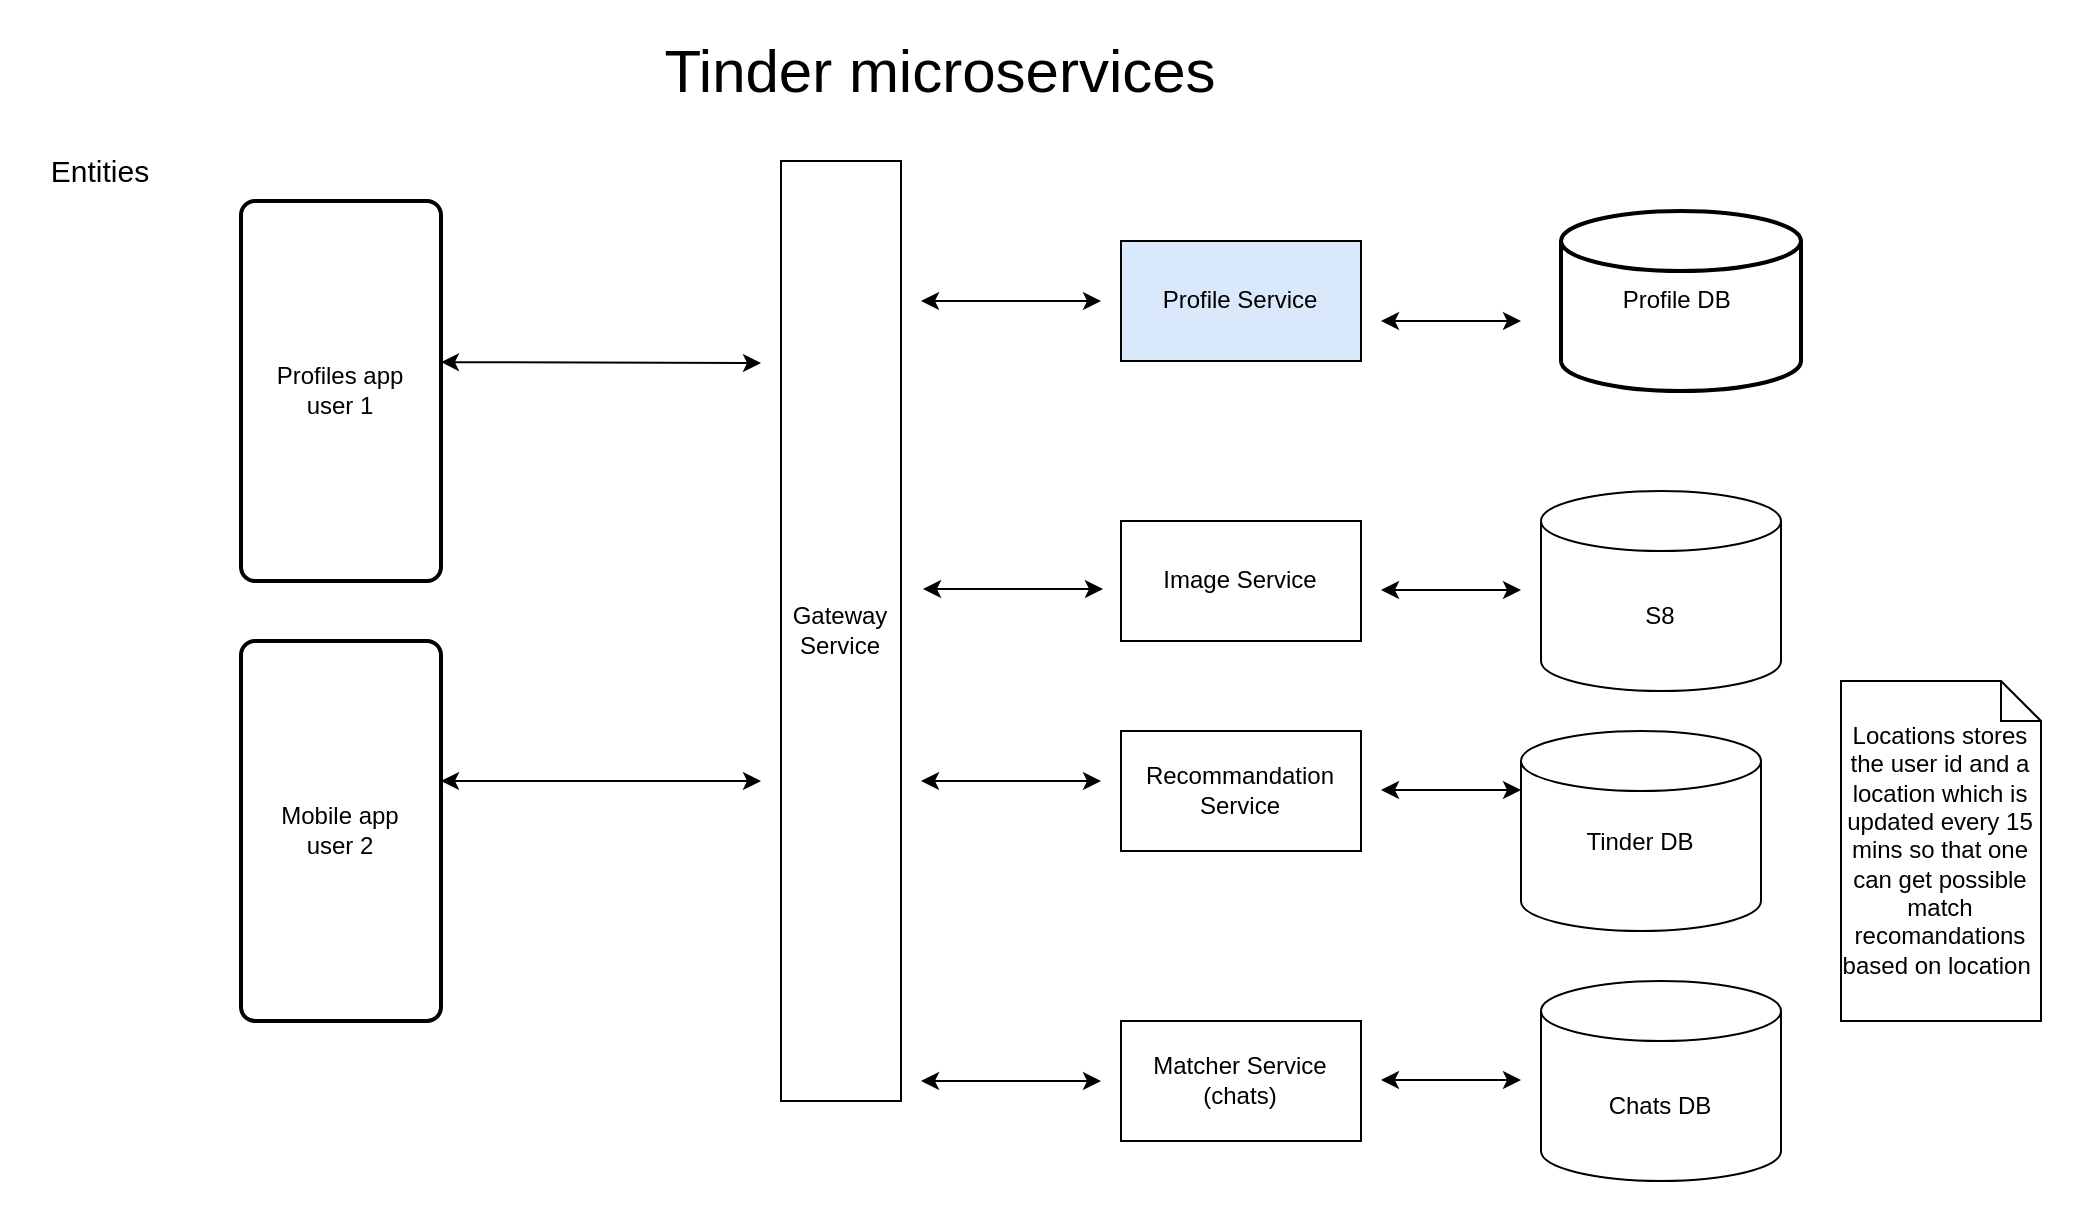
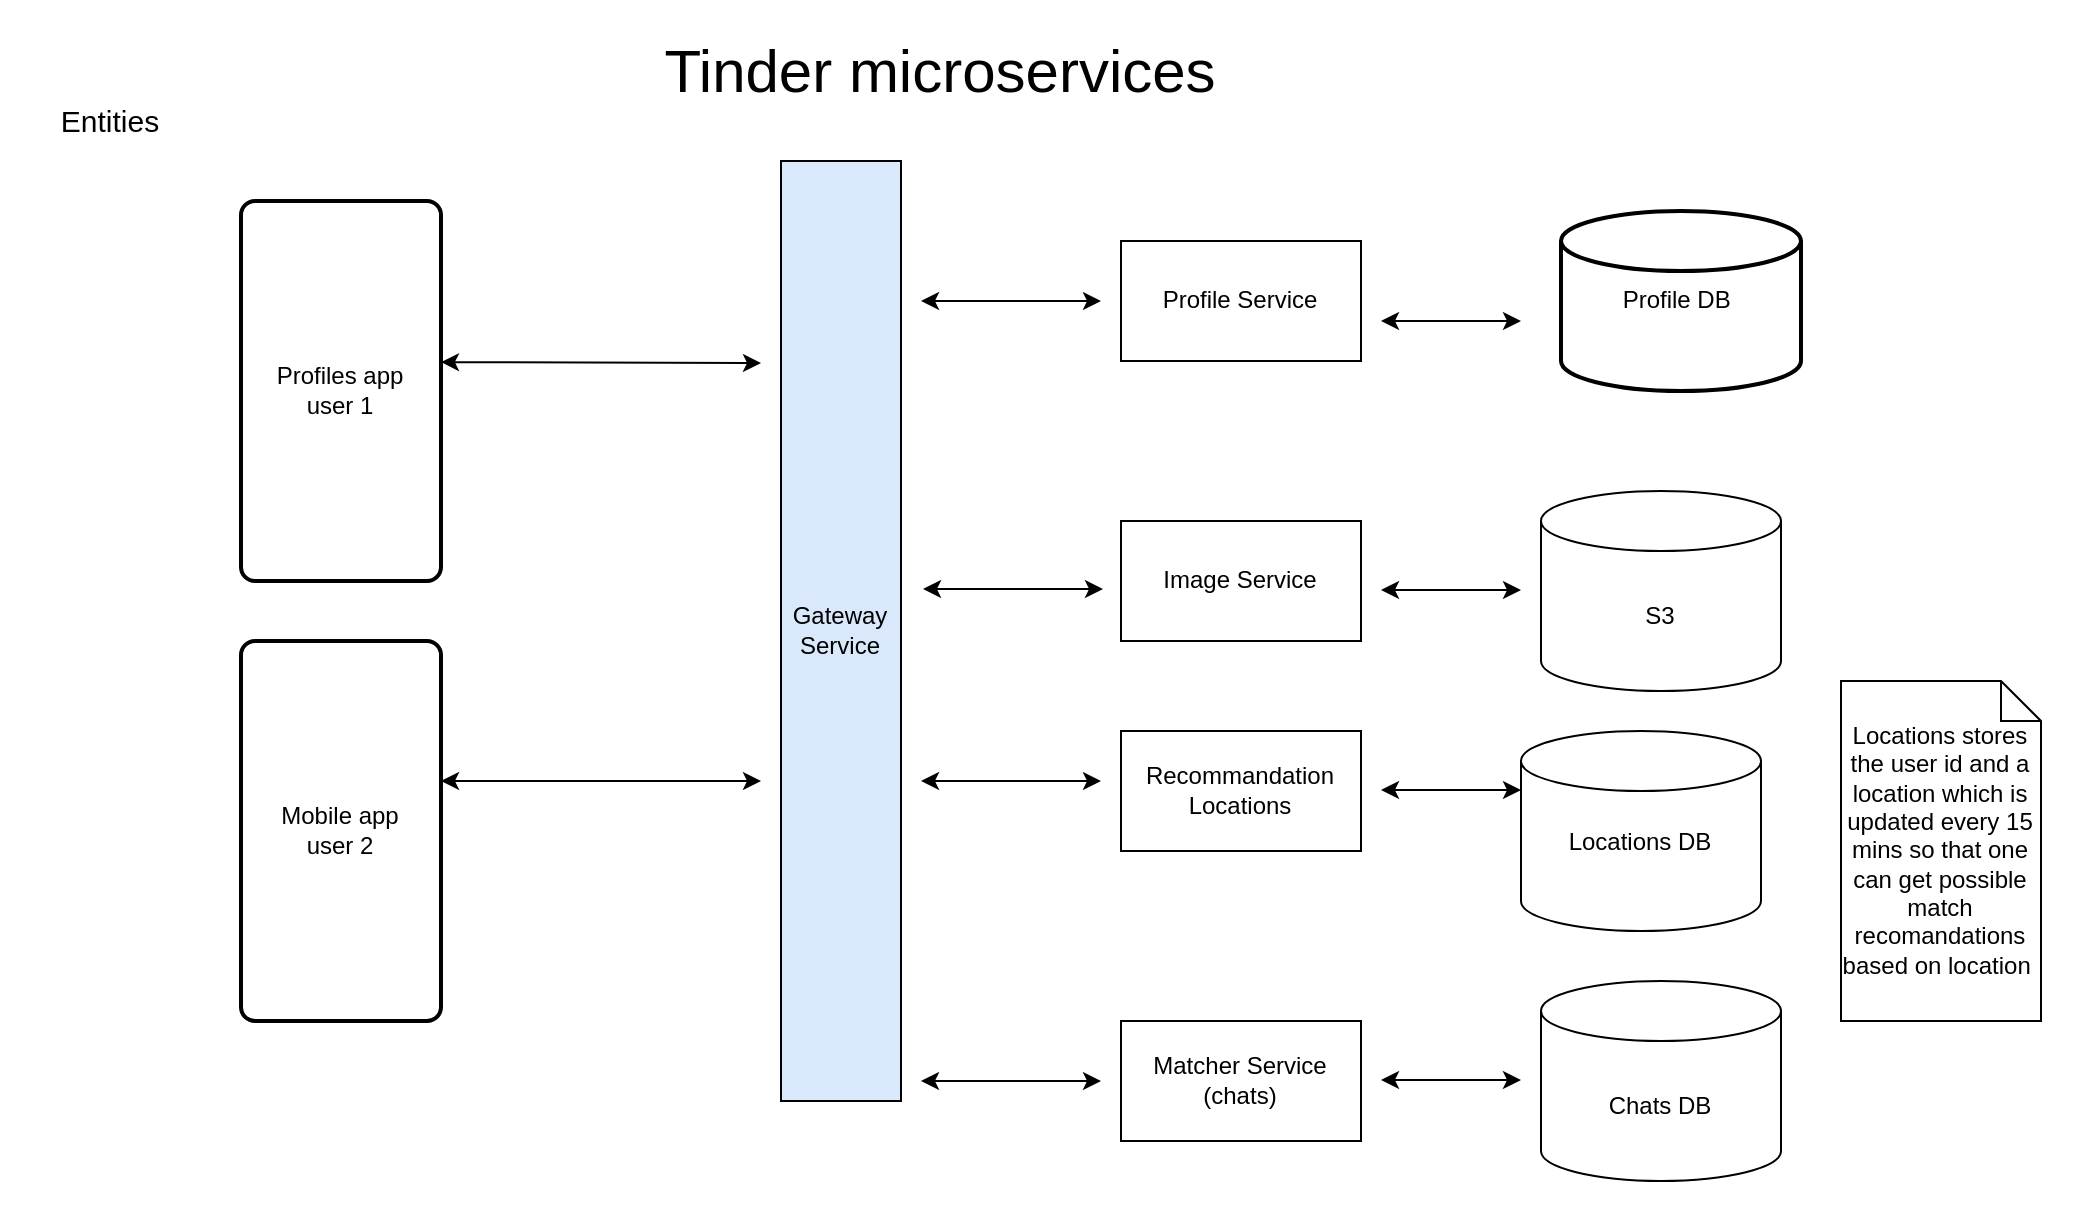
  <mxCell id="0" />
  <mxCell id="1" parent="0" />
  <mxCell id="2" value="Tinder microservices" style="text;html=1;align=center;verticalAlign=middle;whiteSpace=wrap;rounded=0;fontSize=30;" vertex="1" parent="1"><mxGeometry x="290" y="20" width="360" height="30" as="geometry" /></mxCell>
- <mxCell id="3" value="&lt;font style=&quot;font-size: 15px;&quot;&gt;Entities&lt;/font&gt;" style="text;html=1;align=center;verticalAlign=middle;whiteSpace=wrap;rounded=0;" vertex="1" parent="1"><mxGeometry x="20" y="70" width="60" height="30" as="geometry" /></mxCell>
+ <mxCell id="3" value="&lt;font style=&quot;font-size: 15px;&quot;&gt;Entities&lt;/font&gt;" style="text;html=1;align=center;verticalAlign=middle;whiteSpace=wrap;rounded=0;" vertex="1" parent="1"><mxGeometry x="25" y="45" width="60" height="30" as="geometry" /></mxCell>
  <mxCell id="4" value="Profiles app&lt;div&gt;user 1&lt;/div&gt;" style="rounded=1;whiteSpace=wrap;html=1;absoluteArcSize=1;arcSize=14;strokeWidth=2;" vertex="1" parent="1"><mxGeometry x="120" y="100" width="100" height="190" as="geometry" /></mxCell>
  <mxCell id="5" value="Profile DB&amp;nbsp;" style="strokeWidth=2;html=1;shape=mxgraph.flowchart.database;whiteSpace=wrap;" vertex="1" parent="1"><mxGeometry x="780" y="105" width="120" height="90" as="geometry" /></mxCell>
- <mxCell id="6" value="Gateway Service" style="rounded=0;whiteSpace=wrap;html=1;" vertex="1" parent="1"><mxGeometry x="390" y="80" width="60" height="470" as="geometry" /></mxCell>
+ <mxCell id="6" value="Gateway Service" style="rounded=0;whiteSpace=wrap;html=1;fillColor=#dae8fc;" vertex="1" parent="1"><mxGeometry x="390" y="80" width="60" height="470" as="geometry" /></mxCell>
  <mxCell id="7" value="" style="endArrow=classic;startArrow=classic;html=1;rounded=0;exitX=1;exitY=0.424;exitDx=0;exitDy=0;exitPerimeter=0;" edge="1" parent="1" source="4"><mxGeometry width="50" height="50" relative="1" as="geometry"><mxPoint x="270" y="200" as="sourcePoint" /><mxPoint x="380" y="181" as="targetPoint" /></mxGeometry></mxCell>
- <mxCell id="8" value="Profile Service" style="rounded=0;whiteSpace=wrap;html=1;fillColor=#dae8fc;" vertex="1" parent="1"><mxGeometry x="560" y="120" width="120" height="60" as="geometry" /></mxCell>
+ <mxCell id="8" value="Profile Service" style="rounded=0;whiteSpace=wrap;html=1;" vertex="1" parent="1"><mxGeometry x="560" y="120" width="120" height="60" as="geometry" /></mxCell>
  <mxCell id="9" value="Image Service" style="rounded=0;whiteSpace=wrap;html=1;" vertex="1" parent="1"><mxGeometry x="560" y="260" width="120" height="60" as="geometry" /></mxCell>
- <mxCell id="10" value="S8" style="shape=cylinder3;whiteSpace=wrap;html=1;boundedLbl=1;backgroundOutline=1;size=15;" vertex="1" parent="1"><mxGeometry x="770" y="245" width="120" height="100" as="geometry" /></mxCell>
+ <mxCell id="10" value="S3" style="shape=cylinder3;whiteSpace=wrap;html=1;boundedLbl=1;backgroundOutline=1;size=15;" vertex="1" parent="1"><mxGeometry x="770" y="245" width="120" height="100" as="geometry" /></mxCell>
  <mxCell id="11" value="" style="endArrow=classic;startArrow=classic;html=1;rounded=0;" edge="1" parent="1"><mxGeometry width="50" height="50" relative="1" as="geometry"><mxPoint x="461" y="294" as="sourcePoint" /><mxPoint x="551" y="294" as="targetPoint" /></mxGeometry></mxCell>
  <mxCell id="12" value="" style="endArrow=classic;startArrow=classic;html=1;rounded=0;" edge="1" parent="1"><mxGeometry width="50" height="50" relative="1" as="geometry"><mxPoint x="690" y="294.5" as="sourcePoint" /><mxPoint x="760" y="294.5" as="targetPoint" /></mxGeometry></mxCell>
  <mxCell id="13" value="Mobile app&lt;div&gt;user 2&lt;/div&gt;" style="rounded=1;whiteSpace=wrap;html=1;absoluteArcSize=1;arcSize=14;strokeWidth=2;" vertex="1" parent="1"><mxGeometry x="120" y="320" width="100" height="190" as="geometry" /></mxCell>
  <mxCell id="14" value="" style="endArrow=classic;startArrow=classic;html=1;rounded=0;exitX=1;exitY=0.424;exitDx=0;exitDy=0;exitPerimeter=0;" edge="1" parent="1"><mxGeometry width="50" height="50" relative="1" as="geometry"><mxPoint x="220" y="390" as="sourcePoint" /><mxPoint x="380" y="390" as="targetPoint" /></mxGeometry></mxCell>
  <mxCell id="15" value="Matcher Service&lt;div&gt;(chats)&lt;/div&gt;" style="rounded=0;whiteSpace=wrap;html=1;" vertex="1" parent="1"><mxGeometry x="560" y="510" width="120" height="60" as="geometry" /></mxCell>
  <mxCell id="16" value="Chats DB" style="shape=cylinder3;whiteSpace=wrap;html=1;boundedLbl=1;backgroundOutline=1;size=15;" vertex="1" parent="1"><mxGeometry x="770" y="490" width="120" height="100" as="geometry" /></mxCell>
  <mxCell id="17" value="" style="endArrow=classic;startArrow=classic;html=1;rounded=0;" edge="1" parent="1"><mxGeometry width="50" height="50" relative="1" as="geometry"><mxPoint x="690" y="539.5" as="sourcePoint" /><mxPoint x="760" y="539.5" as="targetPoint" /></mxGeometry></mxCell>
  <mxCell id="18" value="" style="endArrow=classic;startArrow=classic;html=1;rounded=0;" edge="1" parent="1"><mxGeometry width="50" height="50" relative="1" as="geometry"><mxPoint x="690" y="160" as="sourcePoint" /><mxPoint x="760" y="160" as="targetPoint" /></mxGeometry></mxCell>
  <mxCell id="19" value="" style="endArrow=classic;startArrow=classic;html=1;rounded=0;" edge="1" parent="1"><mxGeometry width="50" height="50" relative="1" as="geometry"><mxPoint x="460" y="540" as="sourcePoint" /><mxPoint x="550" y="540" as="targetPoint" /></mxGeometry></mxCell>
  <mxCell id="20" value="" style="endArrow=classic;startArrow=classic;html=1;rounded=0;" edge="1" parent="1"><mxGeometry width="50" height="50" relative="1" as="geometry"><mxPoint x="460" y="150" as="sourcePoint" /><mxPoint x="550" y="150" as="targetPoint" /></mxGeometry></mxCell>
- <mxCell id="21" value="Recommandation Service" style="rounded=0;whiteSpace=wrap;html=1;" vertex="1" parent="1"><mxGeometry x="560" y="365" width="120" height="60" as="geometry" /></mxCell>
- <mxCell id="22" value="Tinder DB&lt;div&gt;&lt;br&gt;&lt;/div&gt;" style="shape=cylinder3;whiteSpace=wrap;html=1;boundedLbl=1;backgroundOutline=1;size=15;" vertex="1" parent="1"><mxGeometry x="760" y="365" width="120" height="100" as="geometry" /></mxCell>
+ <mxCell id="21" value="Recommandation Locations" style="rounded=0;whiteSpace=wrap;html=1;" vertex="1" parent="1"><mxGeometry x="560" y="365" width="120" height="60" as="geometry" /></mxCell>
+ <mxCell id="22" value="Locations DB&lt;div&gt;&lt;br&gt;&lt;/div&gt;" style="shape=cylinder3;whiteSpace=wrap;html=1;boundedLbl=1;backgroundOutline=1;size=15;" vertex="1" parent="1"><mxGeometry x="760" y="365" width="120" height="100" as="geometry" /></mxCell>
  <mxCell id="23" value="Locations stores the user id and a location which is updated every 15 mins so that one can get possible match recomandations based on location&amp;nbsp;" style="shape=note;size=20;whiteSpace=wrap;html=1;" vertex="1" parent="1"><mxGeometry x="920" y="340" width="100" height="170" as="geometry" /></mxCell>
  <mxCell id="24" value="" style="endArrow=classic;startArrow=classic;html=1;rounded=0;" edge="1" parent="1"><mxGeometry width="50" height="50" relative="1" as="geometry"><mxPoint x="690" y="394.5" as="sourcePoint" /><mxPoint x="760" y="394.5" as="targetPoint" /></mxGeometry></mxCell>
  <mxCell id="25" value="" style="endArrow=classic;startArrow=classic;html=1;rounded=0;" edge="1" parent="1"><mxGeometry width="50" height="50" relative="1" as="geometry"><mxPoint x="460" y="390" as="sourcePoint" /><mxPoint x="550" y="390" as="targetPoint" /></mxGeometry></mxCell>
